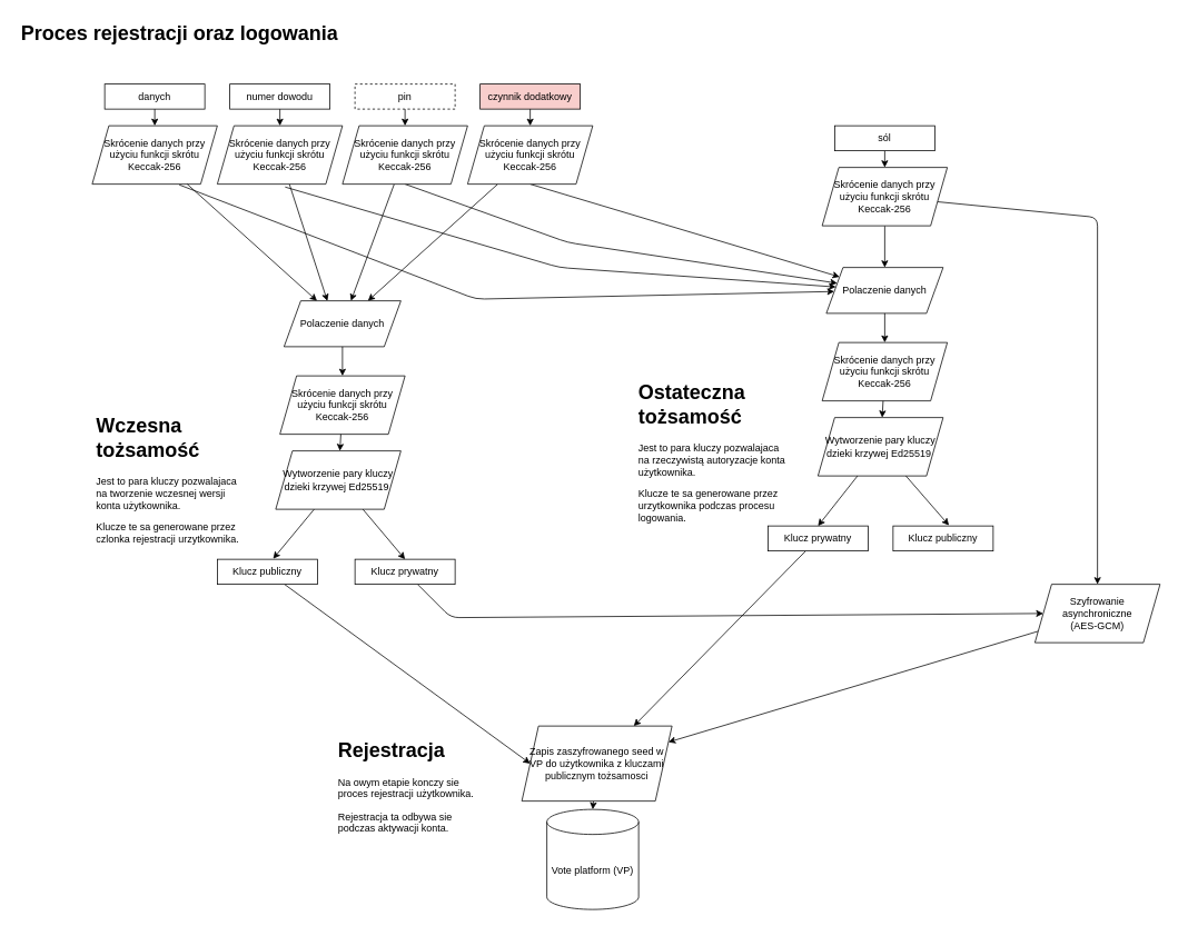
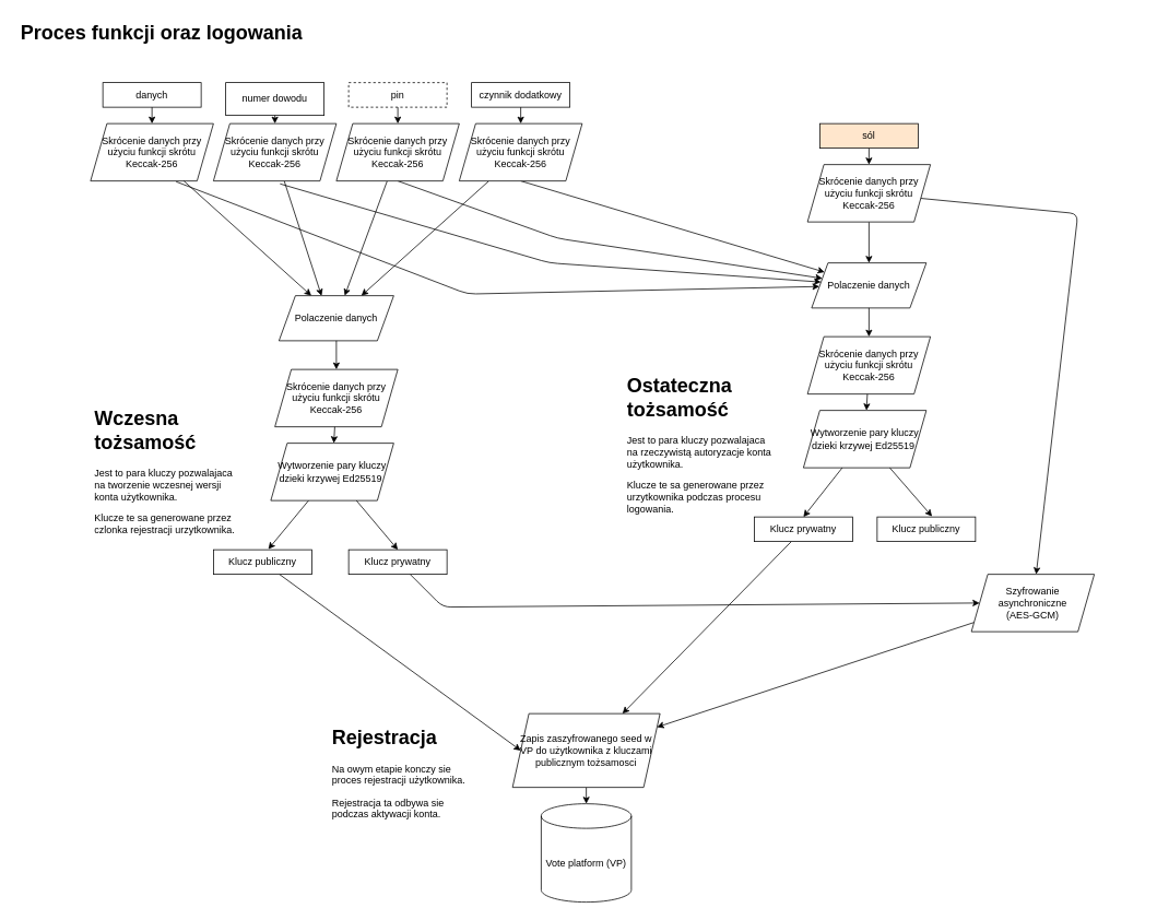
  <mxCell id="0" />
  <mxCell id="1" parent="0" />
- <mxCell id="2" value="&lt;h1&gt;Proces rejestracji oraz logowania&lt;/h1&gt;" style="text;html=1;strokeColor=none;fillColor=none;spacing=5;spacingTop=-20;whiteSpace=wrap;overflow=hidden;rounded=0;" vertex="1" parent="1"><mxGeometry width="470" height="70" as="geometry" x="20" y="20" /></mxCell>
+ <mxCell id="2" value="&lt;h1&gt;Proces funkcji oraz logowania&lt;/h1&gt;" style="text;html=1;strokeColor=none;fillColor=none;spacing=5;spacingTop=-20;whiteSpace=wrap;overflow=hidden;rounded=0;" vertex="1" parent="1"><mxGeometry width="470" height="70" as="geometry" x="20" y="20" /></mxCell>
  <mxCell id="3" value="danych" style="rounded=0;whiteSpace=wrap;html=1;" vertex="1" parent="1"><mxGeometry x="125" y="100" width="120" height="30" as="geometry" /></mxCell>
  <mxCell id="4" style="edgeStyle=none;html=1;exitX=0.696;exitY=1.012;exitDx=0;exitDy=0;exitPerimeter=0;" edge="1" parent="1" source="5" target="40"><mxGeometry relative="1" as="geometry"><Array as="points"><mxPoint x="570" y="358" /></Array></mxGeometry></mxCell>
  <mxCell id="5" value="Skrócenie danych przy użyciu funkcji skrótu Keccak-256" style="shape=parallelogram;perimeter=parallelogramPerimeter;whiteSpace=wrap;html=1;fixedSize=1;" vertex="1" parent="1"><mxGeometry x="110" y="150" width="150" height="70" as="geometry" /></mxCell>
  <mxCell id="6" style="edgeStyle=none;html=1;exitX=0.5;exitY=1;exitDx=0;exitDy=0;" edge="1" parent="1" source="3" target="5"><mxGeometry relative="1" as="geometry"><mxPoint x="80" y="235" as="targetPoint" /></mxGeometry></mxCell>
  <mxCell id="7" value="Polaczenie danych" style="shape=parallelogram;perimeter=parallelogramPerimeter;whiteSpace=wrap;html=1;fixedSize=1;" vertex="1" parent="1"><mxGeometry x="340" y="360" width="140" height="55" as="geometry" /></mxCell>
  <mxCell id="8" style="edgeStyle=none;html=1;" edge="1" parent="1" source="5" target="7"><mxGeometry relative="1" as="geometry"><mxPoint x="360" y="360" as="targetPoint" /></mxGeometry></mxCell>
  <mxCell id="9" value="Skrócenie danych przy użyciu funkcji skrótu Keccak-256" style="shape=parallelogram;perimeter=parallelogramPerimeter;whiteSpace=wrap;html=1;fixedSize=1;" vertex="1" parent="1"><mxGeometry x="335" y="450" width="150" height="70" as="geometry" /></mxCell>
  <mxCell id="10" style="edgeStyle=none;html=1;" edge="1" parent="1" source="7" target="9"><mxGeometry relative="1" as="geometry" /></mxCell>
  <mxCell id="11" value="Wytworzenie pary kluczy dzieki krzywej Ed25519&amp;nbsp;" style="shape=parallelogram;perimeter=parallelogramPerimeter;whiteSpace=wrap;html=1;fixedSize=1;" vertex="1" parent="1"><mxGeometry x="330" y="540" width="150" height="70" as="geometry" /></mxCell>
  <mxCell id="12" style="edgeStyle=none;html=1;" edge="1" parent="1" source="9" target="11"><mxGeometry relative="1" as="geometry" /></mxCell>
  <mxCell id="13" style="edgeStyle=none;html=1;entryX=0;entryY=0.5;entryDx=0;entryDy=0;" edge="1" parent="1" source="14" target="55"><mxGeometry relative="1" as="geometry" /></mxCell>
  <mxCell id="14" value="Klucz publiczny" style="rounded=0;whiteSpace=wrap;html=1;" vertex="1" parent="1"><mxGeometry x="260" y="670" width="120" height="30" as="geometry" /></mxCell>
  <mxCell id="15" style="edgeStyle=none;html=1;entryX=0.558;entryY=-0.022;entryDx=0;entryDy=0;entryPerimeter=0;" edge="1" parent="1" source="11" target="14"><mxGeometry relative="1" as="geometry" /></mxCell>
  <mxCell id="16" style="edgeStyle=none;html=1;entryX=0;entryY=0.5;entryDx=0;entryDy=0;" edge="1" parent="1" source="17" target="53"><mxGeometry relative="1" as="geometry"><Array as="points"><mxPoint x="540" y="740" /></Array></mxGeometry></mxCell>
  <mxCell id="17" value="Klucz prywatny" style="rounded=0;whiteSpace=wrap;html=1;" vertex="1" parent="1"><mxGeometry x="425" y="670" width="120" height="30" as="geometry" /></mxCell>
  <mxCell id="18" style="edgeStyle=none;html=1;entryX=0.5;entryY=0;entryDx=0;entryDy=0;" edge="1" parent="1" source="11" target="17"><mxGeometry relative="1" as="geometry" /></mxCell>
- <mxCell id="19" value="numer dowodu" style="rounded=0;whiteSpace=wrap;html=1;" vertex="1" parent="1"><mxGeometry x="275" y="100" width="120" height="30" as="geometry" /></mxCell>
+ <mxCell id="19" value="numer dowodu" style="rounded=0;whiteSpace=wrap;html=1;" vertex="1" parent="1"><mxGeometry x="275" y="100" width="120" height="40" as="geometry" /></mxCell>
  <mxCell id="20" style="edgeStyle=none;html=1;entryX=0.371;entryY=0.004;entryDx=0;entryDy=0;entryPerimeter=0;" edge="1" parent="1" source="22" target="7"><mxGeometry relative="1" as="geometry" /></mxCell>
  <mxCell id="21" style="edgeStyle=none;html=1;exitX=0.542;exitY=1.05;exitDx=0;exitDy=0;exitPerimeter=0;" edge="1" parent="1" source="22" target="40"><mxGeometry relative="1" as="geometry"><Array as="points"><mxPoint x="670" y="320" /></Array></mxGeometry></mxCell>
  <mxCell id="22" value="Skrócenie danych przy użyciu funkcji skrótu Keccak-256" style="shape=parallelogram;perimeter=parallelogramPerimeter;whiteSpace=wrap;html=1;fixedSize=1;" vertex="1" parent="1"><mxGeometry x="260" y="150" width="150" height="70" as="geometry" /></mxCell>
  <mxCell id="23" style="edgeStyle=none;html=1;exitX=0.5;exitY=1;exitDx=0;exitDy=0;" edge="1" parent="1" source="19" target="22"><mxGeometry relative="1" as="geometry"><mxPoint x="230" y="235" as="targetPoint" /></mxGeometry></mxCell>
  <mxCell id="24" value="pin" style="rounded=0;whiteSpace=wrap;html=1;dashed=1;" vertex="1" parent="1"><mxGeometry x="425" y="100" width="120" height="30" as="geometry" /></mxCell>
  <mxCell id="25" style="edgeStyle=none;html=1;" edge="1" parent="1" source="27" target="7"><mxGeometry relative="1" as="geometry" /></mxCell>
  <mxCell id="26" style="edgeStyle=none;html=1;exitX=0.5;exitY=1;exitDx=0;exitDy=0;" edge="1" parent="1" source="27" target="40"><mxGeometry relative="1" as="geometry"><Array as="points"><mxPoint x="680" y="290" /></Array></mxGeometry></mxCell>
  <mxCell id="27" value="Skrócenie danych przy użyciu funkcji skrótu Keccak-256" style="shape=parallelogram;perimeter=parallelogramPerimeter;whiteSpace=wrap;html=1;fixedSize=1;" vertex="1" parent="1"><mxGeometry x="410" y="150" width="150" height="70" as="geometry" /></mxCell>
  <mxCell id="28" style="edgeStyle=none;html=1;exitX=0.5;exitY=1;exitDx=0;exitDy=0;" edge="1" parent="1" source="24" target="27"><mxGeometry relative="1" as="geometry"><mxPoint x="380" y="235" as="targetPoint" /></mxGeometry></mxCell>
- <mxCell id="29" value="czynnik dodatkowy" style="rounded=0;whiteSpace=wrap;html=1;fillColor=#f8cecc;" vertex="1" parent="1"><mxGeometry x="575" y="100" width="120" height="30" as="geometry" /></mxCell>
+ <mxCell id="29" value="czynnik dodatkowy" style="rounded=0;whiteSpace=wrap;html=1;" vertex="1" parent="1"><mxGeometry x="575" y="100" width="120" height="30" as="geometry" /></mxCell>
  <mxCell id="30" style="edgeStyle=none;html=1;" edge="1" parent="1" source="32" target="7"><mxGeometry relative="1" as="geometry" /></mxCell>
  <mxCell id="31" style="edgeStyle=none;html=1;exitX=0.5;exitY=1;exitDx=0;exitDy=0;" edge="1" parent="1" source="32" target="40"><mxGeometry relative="1" as="geometry" /></mxCell>
  <mxCell id="32" value="Skrócenie danych przy użyciu funkcji skrótu Keccak-256" style="shape=parallelogram;perimeter=parallelogramPerimeter;whiteSpace=wrap;html=1;fixedSize=1;" vertex="1" parent="1"><mxGeometry x="560" y="150" width="150" height="70" as="geometry" /></mxCell>
  <mxCell id="33" style="edgeStyle=none;html=1;exitX=0.5;exitY=1;exitDx=0;exitDy=0;" edge="1" parent="1" source="29" target="32"><mxGeometry relative="1" as="geometry"><mxPoint x="530" y="235" as="targetPoint" /></mxGeometry></mxCell>
  <mxCell id="34" value="&lt;h1&gt;Wczesna tożsamość&lt;/h1&gt;&lt;p&gt;Jest to para kluczy pozwalajaca na tworzenie wczesnej wersji konta użytkownika.&amp;nbsp;&lt;/p&gt;&lt;p&gt;Klucze te sa generowane przez czlonka rejestracji urzytkownika.&lt;/p&gt;" style="text;html=1;strokeColor=none;fillColor=none;spacing=5;spacingTop=-20;whiteSpace=wrap;overflow=hidden;rounded=0;" vertex="1" parent="1"><mxGeometry x="110" y="490" width="190" height="210" as="geometry" /></mxCell>
  <mxCell id="35" style="edgeStyle=none;html=1;" edge="1" parent="1" source="36" target="39"><mxGeometry relative="1" as="geometry" /></mxCell>
- <mxCell id="36" value="sól" style="rounded=0;whiteSpace=wrap;html=1;" vertex="1" parent="1"><mxGeometry x="1000" y="150" width="120" height="30" as="geometry" /></mxCell>
+ <mxCell id="36" value="sól" style="rounded=0;whiteSpace=wrap;html=1;fillColor=#ffe6cc;" vertex="1" parent="1"><mxGeometry x="1000" y="150" width="120" height="30" as="geometry" /></mxCell>
  <mxCell id="37" style="edgeStyle=none;html=1;" edge="1" parent="1" source="39" target="40"><mxGeometry relative="1" as="geometry" /></mxCell>
  <mxCell id="38" style="edgeStyle=none;html=1;" edge="1" parent="1" source="39" target="53"><mxGeometry relative="1" as="geometry"><Array as="points"><mxPoint x="1315" y="260" /></Array></mxGeometry></mxCell>
  <mxCell id="39" value="Skrócenie danych przy użyciu funkcji skrótu Keccak-256" style="shape=parallelogram;perimeter=parallelogramPerimeter;whiteSpace=wrap;html=1;fixedSize=1;" vertex="1" parent="1"><mxGeometry x="985" y="200" width="150" height="70" as="geometry" /></mxCell>
  <mxCell id="40" value="Polaczenie danych" style="shape=parallelogram;perimeter=parallelogramPerimeter;whiteSpace=wrap;html=1;fixedSize=1;" vertex="1" parent="1"><mxGeometry x="990" y="320" width="140" height="55" as="geometry" /></mxCell>
  <mxCell id="41" value="Skrócenie danych przy użyciu funkcji skrótu Keccak-256" style="shape=parallelogram;perimeter=parallelogramPerimeter;whiteSpace=wrap;html=1;fixedSize=1;" vertex="1" parent="1"><mxGeometry x="985" y="410" width="150" height="70" as="geometry" /></mxCell>
  <mxCell id="42" style="edgeStyle=none;html=1;" edge="1" parent="1" source="40" target="41"><mxGeometry relative="1" as="geometry" /></mxCell>
  <mxCell id="43" value="Wytworzenie pary kluczy dzieki krzywej Ed25519&amp;nbsp;" style="shape=parallelogram;perimeter=parallelogramPerimeter;whiteSpace=wrap;html=1;fixedSize=1;" vertex="1" parent="1"><mxGeometry x="980" y="500" width="150" height="70" as="geometry" /></mxCell>
  <mxCell id="44" style="edgeStyle=none;html=1;" edge="1" parent="1" source="41" target="43"><mxGeometry relative="1" as="geometry" /></mxCell>
  <mxCell id="45" value="Klucz publiczny" style="rounded=0;whiteSpace=wrap;html=1;" vertex="1" parent="1"><mxGeometry x="1070" y="630" width="120" height="30" as="geometry" /></mxCell>
  <mxCell id="46" style="edgeStyle=none;html=1;entryX=0.558;entryY=-0.022;entryDx=0;entryDy=0;entryPerimeter=0;" edge="1" parent="1" source="43" target="45"><mxGeometry relative="1" as="geometry" /></mxCell>
  <mxCell id="47" style="edgeStyle=none;html=1;" edge="1" parent="1" source="48" target="55"><mxGeometry relative="1" as="geometry" /></mxCell>
  <mxCell id="48" value="Klucz prywatny" style="rounded=0;whiteSpace=wrap;html=1;" vertex="1" parent="1"><mxGeometry x="920" y="630" width="120" height="30" as="geometry" /></mxCell>
  <mxCell id="49" style="edgeStyle=none;html=1;entryX=0.5;entryY=0;entryDx=0;entryDy=0;" edge="1" parent="1" source="43" target="48"><mxGeometry relative="1" as="geometry" /></mxCell>
  <mxCell id="50" value="&lt;h1&gt;Ostateczna tożsamość&lt;/h1&gt;&lt;p&gt;Jest to para kluczy pozwalajaca na rzeczywistą autoryzacje konta użytkownika.&amp;nbsp;&lt;/p&gt;&lt;p&gt;Klucze te sa generowane przez urzytkownika podczas procesu logowania.&lt;/p&gt;" style="text;html=1;strokeColor=none;fillColor=none;spacing=5;spacingTop=-20;whiteSpace=wrap;overflow=hidden;rounded=0;" vertex="1" parent="1"><mxGeometry x="760" y="450" width="190" height="210" as="geometry" /></mxCell>
- <mxCell id="51" value="Vote platform (VP)" style="shape=cylinder3;whiteSpace=wrap;html=1;boundedLbl=1;backgroundOutline=1;size=15;" vertex="1" parent="1"><mxGeometry x="655" y="970" width="110" height="120" as="geometry" /></mxCell>
+ <mxCell id="51" value="Vote platform (VP)" style="shape=cylinder3;whiteSpace=wrap;html=1;boundedLbl=1;backgroundOutline=1;size=15;" vertex="1" parent="1"><mxGeometry x="660" y="980" width="110" height="120" as="geometry" /></mxCell>
  <mxCell id="52" style="edgeStyle=none;html=1;" edge="1" parent="1" source="53" target="55"><mxGeometry relative="1" as="geometry" /></mxCell>
- <mxCell id="53" value="Szyfrowanie asynchroniczne&lt;br&gt;(AES-GCM)" style="shape=parallelogram;perimeter=parallelogramPerimeter;whiteSpace=wrap;html=1;fixedSize=1;" vertex="1" parent="1"><mxGeometry x="1240" y="700" width="150" height="70" as="geometry" /></mxCell>
+ <mxCell id="53" value="Szyfrowanie asynchroniczne&lt;br&gt;(AES-GCM)" style="shape=parallelogram;perimeter=parallelogramPerimeter;whiteSpace=wrap;html=1;fixedSize=1;" vertex="1" parent="1"><mxGeometry x="1185" y="700" width="150" height="70" as="geometry" /></mxCell>
  <mxCell id="54" style="edgeStyle=none;html=1;entryX=0.5;entryY=0;entryDx=0;entryDy=0;entryPerimeter=0;" edge="1" parent="1" source="55" target="51"><mxGeometry relative="1" as="geometry" /></mxCell>
  <mxCell id="55" value="Zapis zaszyfrowanego seed w VP do użytkownika z kluczami publicznym tożsamosci" style="shape=parallelogram;perimeter=parallelogramPerimeter;whiteSpace=wrap;html=1;fixedSize=1;" vertex="1" parent="1"><mxGeometry x="625" y="870" width="180" height="90" as="geometry" /></mxCell>
  <mxCell id="56" value="&lt;h1&gt;Rejestracja&lt;/h1&gt;&lt;p&gt;Na owym etapie konczy sie proces rejestracji użytkownika.&amp;nbsp;&lt;/p&gt;&lt;p&gt;Rejestracja ta odbywa sie podczas aktywacji konta.&lt;/p&gt;" style="text;html=1;strokeColor=none;fillColor=none;spacing=5;spacingTop=-20;whiteSpace=wrap;overflow=hidden;rounded=0;" vertex="1" parent="1"><mxGeometry x="400" y="880" width="190" height="120" as="geometry" /></mxCell>
